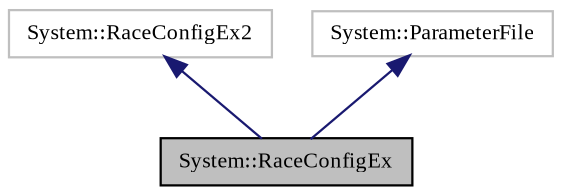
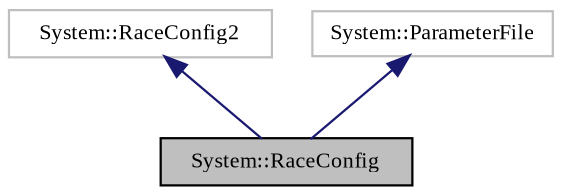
  digraph {
    fontname="Liberation Serif"
    node [color=grey75 fillcolor=white fontname="Liberation Serif" fontsize=10 shape=record style=filled]
    edge [color=midnightblue dir=back fontname="Liberation Serif" fontsize=10 labelfontname=FreeMono labelfontsize=10 style=solid]
-   n1 [color=black fillcolor=grey75 fontcolor=black height=0.2 label="System::RaceConfigEx" width=0.4]
-   n2 [height=0.2 label="System::RaceConfigEx2" width=0.4]
+   n1 [color=black fillcolor=grey75 fontcolor=black height=0.2 label="System::RaceConfig" width=0.4]
+   n2 [height=0.2 label="System::RaceConfig2" width=0.4]
    n3 [height=0.2 label="System::ParameterFile" width=0.4]
    n2 -> n1
    n3 -> n1
  }
